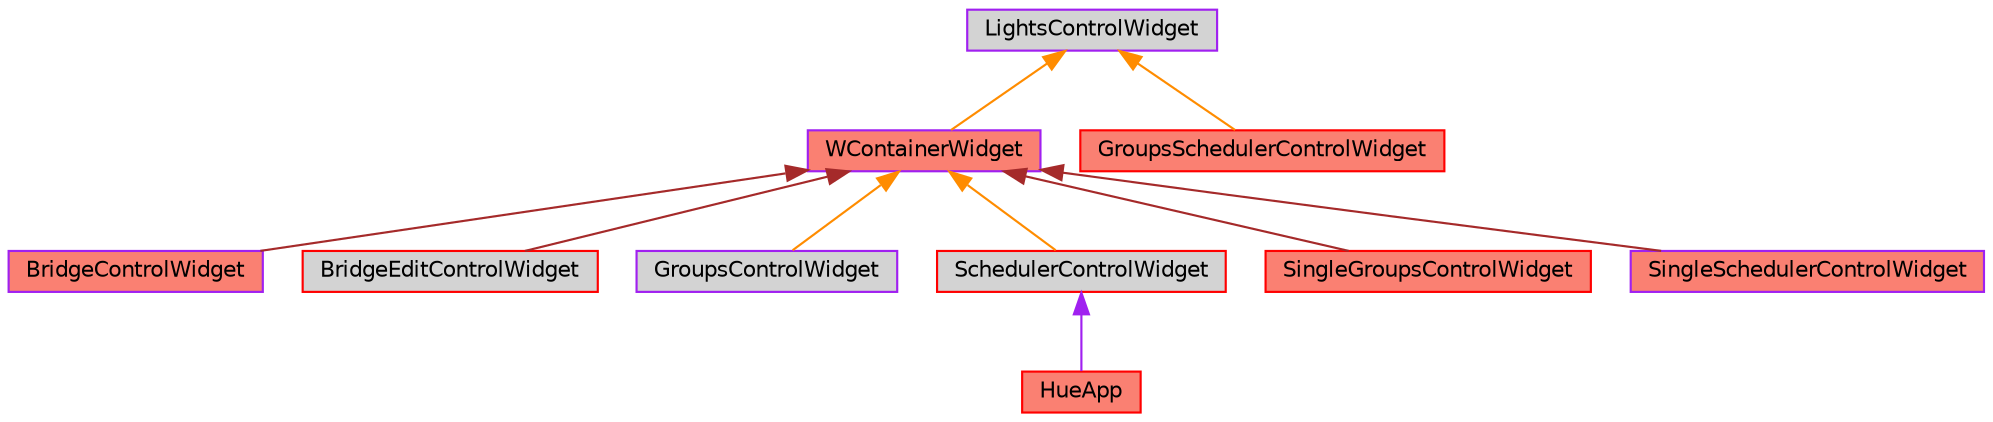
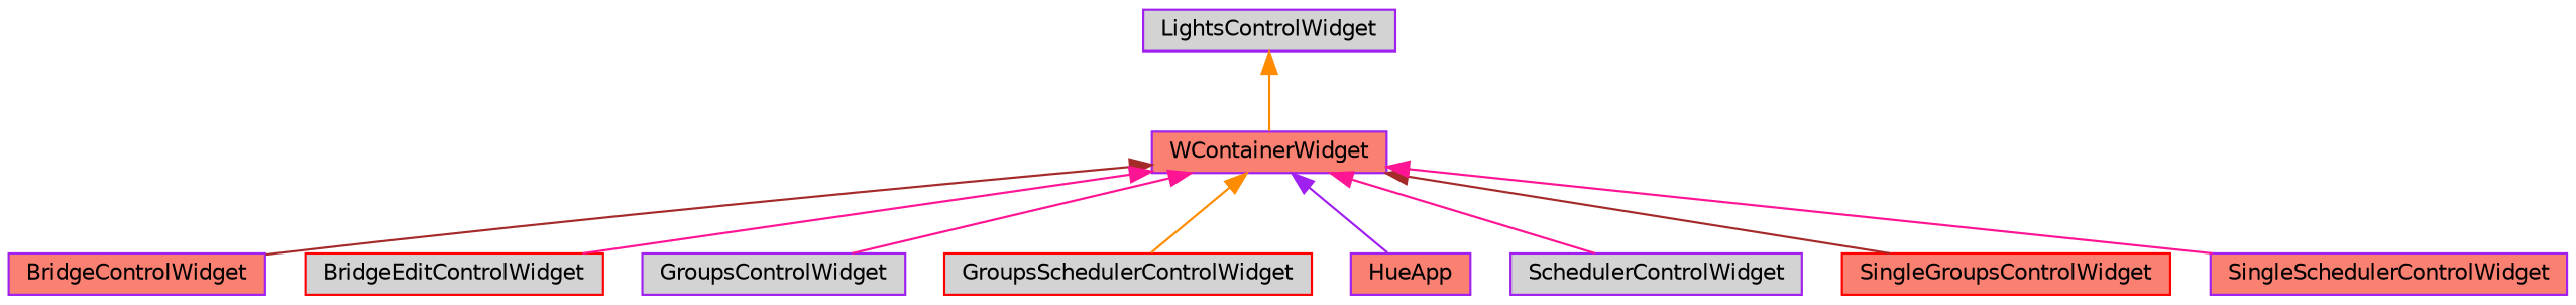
  digraph {
    rankdir=TB
    node [color=purple fillcolor=salmon fontname=Helvetica fontsize=10 shape=record style=filled]
    edge [color=brown dir=back fontname=Helvetica fontsize=10 labelfontname=Helvetica labelfontsize=10 style=solid]
    n1 [height=0.2 label=WContainerWidget width=0.4]
    n2 [height=0.2 label=BridgeControlWidget width=0.4]
    n3 [color=red fillcolor=lightgrey height=0.2 label=BridgeEditControlWidget width=0.4]
    n4 [fillcolor=lightgrey height=0.2 label=GroupsControlWidget width=0.4]
-   n5 [color=red height=0.2 label=GroupsSchedulerControlWidget width=0.4]
-   n6 [color=red height=0.2 label=HueApp width=0.4]
-   n7 [color=red fillcolor=lightgrey height=0.2 label=SchedulerControlWidget width=0.4]
+   n5 [color=red fillcolor=lightgrey height=0.2 label=GroupsSchedulerControlWidget width=0.4]
+   n6 [height=0.2 label=HueApp width=0.4]
+   n7 [fillcolor=lightgrey height=0.2 label=SchedulerControlWidget width=0.4]
    n8 [color=red height=0.2 label=SingleGroupsControlWidget width=0.4]
    n9 [height=0.2 label=SingleSchedulerControlWidget width=0.4]
    n10 [fillcolor=lightgrey height=0.2 label=LightsControlWidget width=0.4]
    n1 -> n2
-   n1 -> n3
-   n1 -> n4 [color=darkorange]
-   n10 -> n5 [color=darkorange]
-   n7 -> n6 [color=purple]
-   n1 -> n7 [color=darkorange]
+   n1 -> n3 [color=deeppink]
+   n1 -> n4 [color=deeppink]
+   n1 -> n5 [color=darkorange]
+   n1 -> n6 [color=purple]
+   n1 -> n7 [color=deeppink]
    n1 -> n8
-   n1 -> n9
+   n1 -> n9 [color=deeppink]
    n10 -> n1 [color=darkorange]
  }
